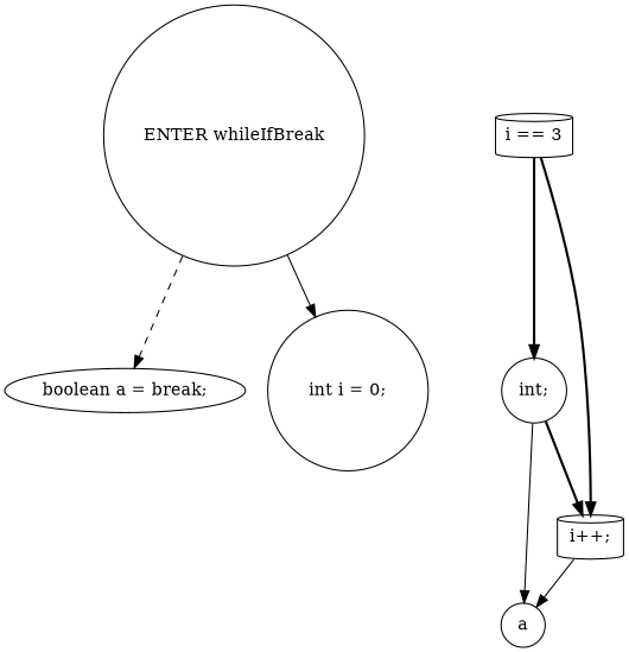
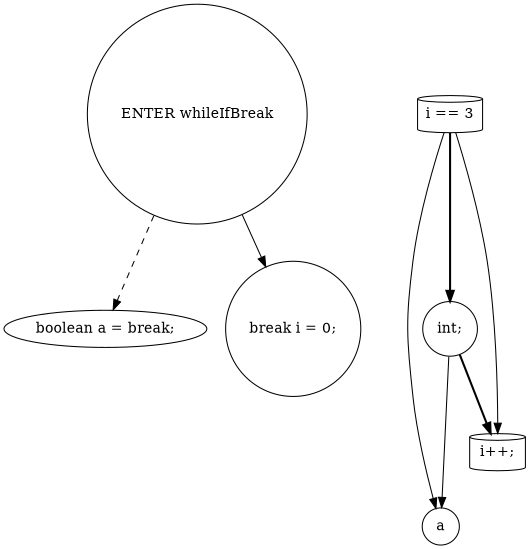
  digraph {
    node [shape=circle]
    edge [style=solid]
    n1 [label="ENTER whileIfBreak"]
    n2 [label="boolean a = break;" shape=ellipse]
-   n3 [label="int i = 0;"]
+   n3 [label="break i = 0;"]
    n4 [label=a]
    n5 [label="i == 3" shape=cylinder]
    n6 [label="int;"]
    n7 [label="i++;" shape=cylinder]
    n1 -> n2 [style=dashed]
    n1 -> n3
-   n7 -> n4
+   n5 -> n4
    n5 -> n6 [style=bold]
-   n5 -> n7 [style=bold]
+   n5 -> n7
    n6 -> n4
    n6 -> n7 [style=bold]
  }
